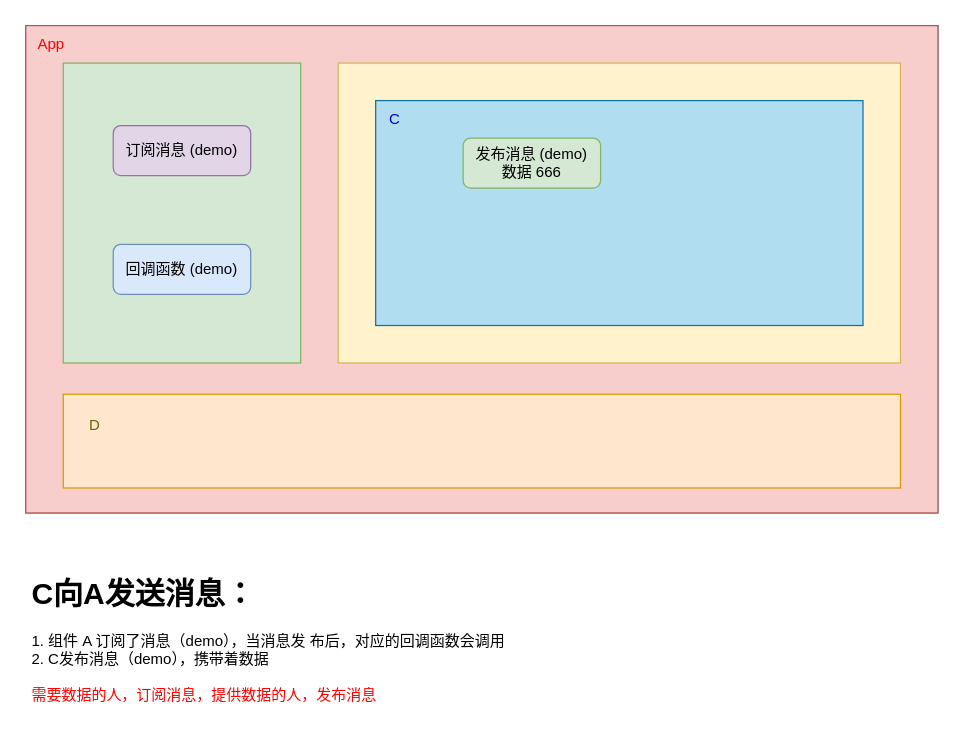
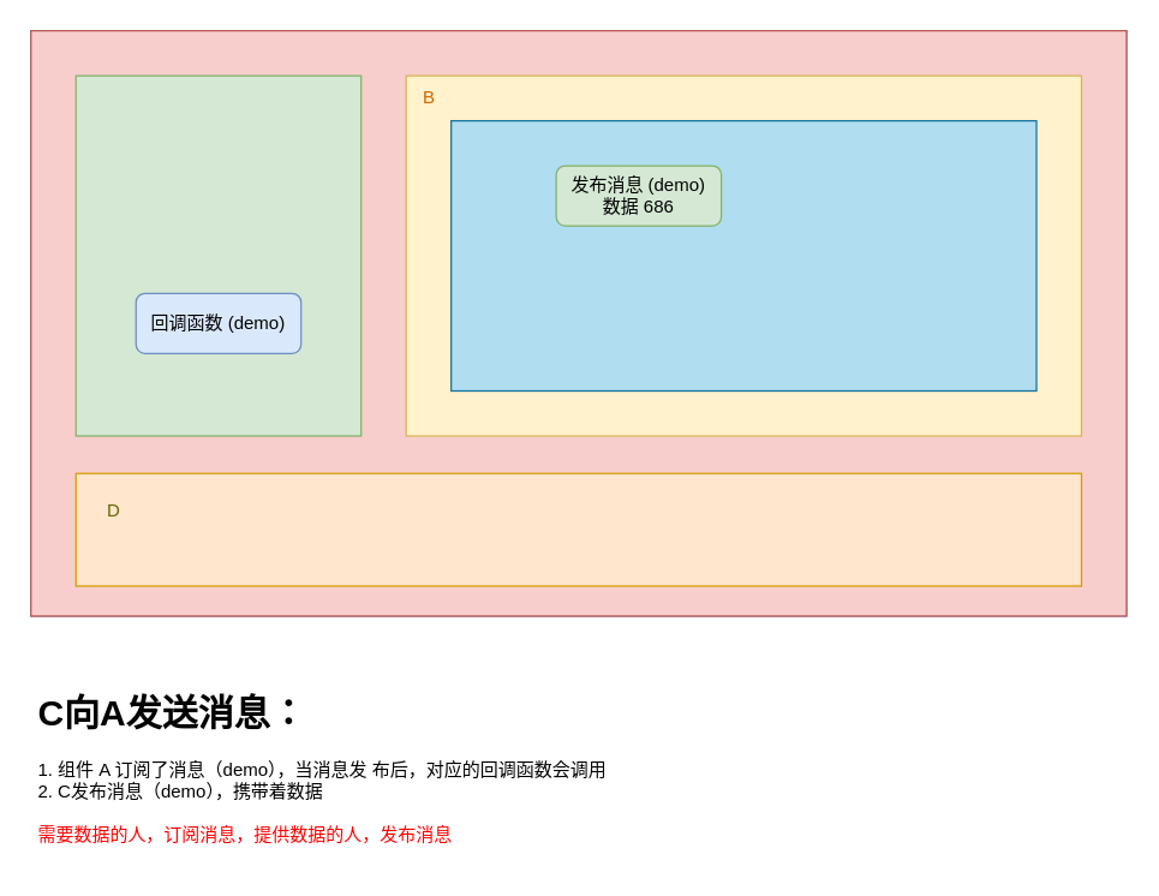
  <mxCell id="0" />
  <mxCell id="1" parent="0" />
  <mxCell id="2" value="" style="group;fillColor=#dae8fc;strokeColor=#6c8ebf;" vertex="1" connectable="0" parent="1"><mxGeometry x="20" y="20" width="730" height="390" as="geometry" /></mxCell>
  <mxCell id="3" value="" style="whiteSpace=wrap;html=1;fillColor=#f8cecc;strokeColor=#b85450;" vertex="1" parent="2"><mxGeometry width="730" height="390" as="geometry" /></mxCell>
- <mxCell id="4" value="&lt;font color=&quot;#ff0000&quot;&gt;App&lt;/font&gt;" style="text;html=1;align=center;verticalAlign=middle;resizable=0;points=[];autosize=1;strokeColor=none;fillColor=none;" vertex="1" parent="2"><mxGeometry width="40" height="30" as="geometry" /></mxCell>
  <mxCell id="5" value="" style="whiteSpace=wrap;html=1;fillColor=#d5e8d4;strokeColor=#82b366;" vertex="1" parent="2"><mxGeometry x="30" y="30" width="190" height="240" as="geometry" /></mxCell>
  <mxCell id="6" value="" style="whiteSpace=wrap;html=1;fillColor=#fff2cc;strokeColor=#d6b656;" vertex="1" parent="2"><mxGeometry x="250" y="30" width="450" height="240" as="geometry" /></mxCell>
+ <mxCell id="7" value="&lt;font color=&quot;#cc6600&quot;&gt;B&lt;/font&gt;" style="text;html=1;align=center;verticalAlign=middle;resizable=0;points=[];autosize=1;strokeColor=none;fillColor=none;" vertex="1" parent="2"><mxGeometry x="250" y="30" width="30" height="30" as="geometry" /></mxCell>
  <mxCell id="8" value="" style="whiteSpace=wrap;html=1;fillColor=#ffe6cc;strokeColor=#d79b00;" vertex="1" parent="2"><mxGeometry x="30" y="295" width="670" height="75" as="geometry" /></mxCell>
  <mxCell id="9" value="&lt;font color=&quot;#666600&quot;&gt;D&lt;/font&gt;" style="text;html=1;align=center;verticalAlign=middle;resizable=0;points=[];autosize=1;strokeColor=none;fillColor=none;" vertex="1" parent="2"><mxGeometry x="40" y="305" width="30" height="30" as="geometry" /></mxCell>
  <mxCell id="10" value="" style="whiteSpace=wrap;html=1;fillColor=#b1ddf0;strokeColor=#10739e;" vertex="1" parent="2"><mxGeometry x="280" y="60" width="390" height="180" as="geometry" /></mxCell>
- <mxCell id="11" value="&lt;font color=&quot;#0000cc&quot;&gt;C&lt;/font&gt;" style="text;html=1;align=center;verticalAlign=middle;resizable=0;points=[];autosize=1;strokeColor=none;fillColor=none;" vertex="1" parent="2"><mxGeometry x="280" y="60" width="30" height="30" as="geometry" /></mxCell>
- <mxCell id="12" value="订阅消息 (demo)" style="rounded=1;whiteSpace=wrap;html=1;fillColor=#e1d5e7;strokeColor=#9673a6;" vertex="1" parent="2"><mxGeometry x="70" y="80" width="110" height="40" as="geometry" /></mxCell>
  <mxCell id="13" value="回调函数 (demo)" style="rounded=1;whiteSpace=wrap;html=1;fillColor=#dae8fc;strokeColor=#6c8ebf;" vertex="1" parent="2"><mxGeometry x="70" y="175" width="110" height="40" as="geometry" /></mxCell>
- <mxCell id="14" value="发布消息 (demo)&lt;br&gt;数据 666" style="rounded=1;whiteSpace=wrap;html=1;fillColor=#d5e8d4;strokeColor=#82b366;" vertex="1" parent="2"><mxGeometry x="350" y="90" width="110" height="40" as="geometry" /></mxCell>
+ <mxCell id="14" value="发布消息 (demo)&lt;br&gt;数据 686" style="rounded=1;whiteSpace=wrap;html=1;fillColor=#d5e8d4;strokeColor=#82b366;" vertex="1" parent="2"><mxGeometry x="350" y="90" width="110" height="40" as="geometry" /></mxCell>
  <mxCell id="15" value="&lt;h1&gt;C向A发送消息：&lt;/h1&gt;&lt;div&gt;1. 组件 A 订阅了消息（demo），当消息发 布后，对应的回调函数会调用&lt;/div&gt;&lt;div&gt;2. C发布消息（demo），携带着数据&lt;/div&gt;&lt;div&gt;&lt;br&gt;&lt;/div&gt;&lt;div&gt;&lt;font color=&quot;#ff0000&quot;&gt;需要数据的人，订阅消息，提供数据的人，发布消息&lt;/font&gt;&lt;/div&gt;" style="text;html=1;strokeColor=none;fillColor=none;spacing=5;spacingTop=-20;whiteSpace=wrap;overflow=hidden;rounded=0;" vertex="1" parent="1"><mxGeometry x="20" y="455" width="720" height="120" as="geometry" /></mxCell>
